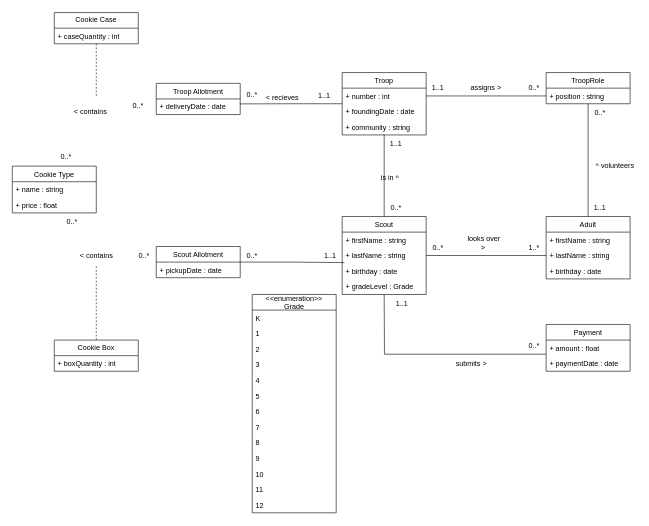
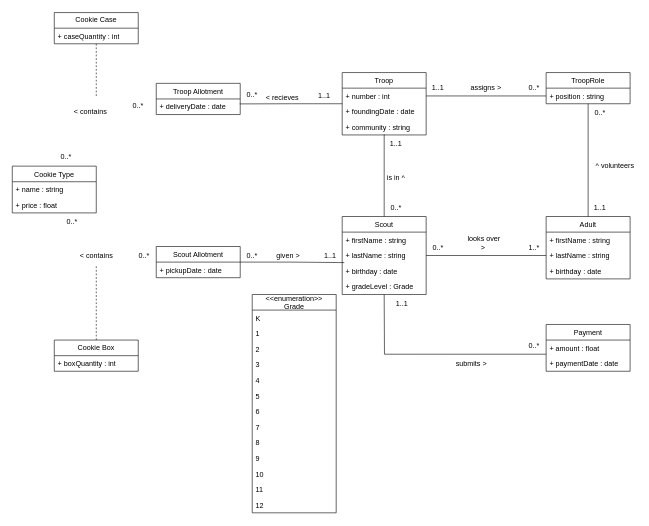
  <mxCell id="0" />
  <mxCell id="1" parent="0" />
  <mxCell id="2" value="Troop" style="swimlane;fontStyle=0;childLayout=stackLayout;horizontal=1;startSize=26;fillColor=none;horizontalStack=0;resizeParent=1;resizeParentMax=0;resizeLast=0;collapsible=1;marginBottom=0;" parent="1" vertex="1"><mxGeometry x="570" y="120" width="140" height="104" as="geometry" /></mxCell>
  <mxCell id="3" value="+ number : int" style="text;strokeColor=none;fillColor=none;align=left;verticalAlign=top;spacingLeft=4;spacingRight=4;overflow=hidden;rotatable=0;points=[[0,0.5],[1,0.5]];portConstraint=eastwest;" parent="2" vertex="1"><mxGeometry y="26" width="140" height="26" as="geometry" /></mxCell>
  <mxCell id="4" value="+ foundingDate : date" style="text;strokeColor=none;fillColor=none;align=left;verticalAlign=top;spacingLeft=4;spacingRight=4;overflow=hidden;rotatable=0;points=[[0,0.5],[1,0.5]];portConstraint=eastwest;" parent="2" vertex="1"><mxGeometry y="52" width="140" height="26" as="geometry" /></mxCell>
  <mxCell id="5" value="+ community : string" style="text;strokeColor=none;fillColor=none;align=left;verticalAlign=top;spacingLeft=4;spacingRight=4;overflow=hidden;rotatable=0;points=[[0,0.5],[1,0.5]];portConstraint=eastwest;" parent="2" vertex="1"><mxGeometry y="78" width="140" height="26" as="geometry" /></mxCell>
  <mxCell id="6" value="Scout" style="swimlane;fontStyle=0;childLayout=stackLayout;horizontal=1;startSize=26;fillColor=none;horizontalStack=0;resizeParent=1;resizeParentMax=0;resizeLast=0;collapsible=1;marginBottom=0;" parent="1" vertex="1"><mxGeometry x="570" y="360" width="140" height="130" as="geometry" /></mxCell>
  <mxCell id="7" value="+ firstName : string" style="text;strokeColor=none;fillColor=none;align=left;verticalAlign=top;spacingLeft=4;spacingRight=4;overflow=hidden;rotatable=0;points=[[0,0.5],[1,0.5]];portConstraint=eastwest;" parent="6" vertex="1"><mxGeometry y="26" width="140" height="26" as="geometry" /></mxCell>
  <mxCell id="8" value="+ lastName : string" style="text;strokeColor=none;fillColor=none;align=left;verticalAlign=top;spacingLeft=4;spacingRight=4;overflow=hidden;rotatable=0;points=[[0,0.5],[1,0.5]];portConstraint=eastwest;" parent="6" vertex="1"><mxGeometry y="52" width="140" height="26" as="geometry" /></mxCell>
  <mxCell id="9" value="+ birthday : date" style="text;strokeColor=none;fillColor=none;align=left;verticalAlign=top;spacingLeft=4;spacingRight=4;overflow=hidden;rotatable=0;points=[[0,0.5],[1,0.5]];portConstraint=eastwest;" parent="6" vertex="1"><mxGeometry y="78" width="140" height="26" as="geometry" /></mxCell>
  <mxCell id="10" value="+ gradeLevel : Grade" style="text;strokeColor=none;fillColor=none;align=left;verticalAlign=top;spacingLeft=4;spacingRight=4;overflow=hidden;rotatable=0;points=[[0,0.5],[1,0.5]];portConstraint=eastwest;" parent="6" vertex="1"><mxGeometry y="104" width="140" height="26" as="geometry" /></mxCell>
  <mxCell id="11" value="Adult" style="swimlane;fontStyle=0;childLayout=stackLayout;horizontal=1;startSize=26;fillColor=none;horizontalStack=0;resizeParent=1;resizeParentMax=0;resizeLast=0;collapsible=1;marginBottom=0;" parent="1" vertex="1"><mxGeometry x="910" y="360" width="140" height="104" as="geometry" /></mxCell>
  <mxCell id="12" value="+ firstName : string" style="text;strokeColor=none;fillColor=none;align=left;verticalAlign=top;spacingLeft=4;spacingRight=4;overflow=hidden;rotatable=0;points=[[0,0.5],[1,0.5]];portConstraint=eastwest;" parent="11" vertex="1"><mxGeometry y="26" width="140" height="26" as="geometry" /></mxCell>
  <mxCell id="13" value="+ lastName : string" style="text;strokeColor=none;fillColor=none;align=left;verticalAlign=top;spacingLeft=4;spacingRight=4;overflow=hidden;rotatable=0;points=[[0,0.5],[1,0.5]];portConstraint=eastwest;" parent="11" vertex="1"><mxGeometry y="52" width="140" height="26" as="geometry" /></mxCell>
  <mxCell id="14" value="+ birthday : date" style="text;strokeColor=none;fillColor=none;align=left;verticalAlign=top;spacingLeft=4;spacingRight=4;overflow=hidden;rotatable=0;points=[[0,0.5],[1,0.5]];portConstraint=eastwest;" parent="11" vertex="1"><mxGeometry y="78" width="140" height="26" as="geometry" /></mxCell>
  <mxCell id="15" style="edgeStyle=orthogonalEdgeStyle;rounded=0;orthogonalLoop=1;jettySize=auto;html=1;exitX=1;exitY=0.5;exitDx=0;exitDy=0;entryX=0;entryY=0.5;entryDx=0;entryDy=0;endArrow=none;endFill=0;" parent="1" source="8" target="13" edge="1"><mxGeometry relative="1" as="geometry" /></mxCell>
  <mxCell id="16" value="" style="endArrow=none;html=1;rounded=0;exitX=0.5;exitY=0;exitDx=0;exitDy=0;entryX=0.5;entryY=0.962;entryDx=0;entryDy=0;entryPerimeter=0;" parent="1" source="6" target="5" edge="1"><mxGeometry width="50" height="50" relative="1" as="geometry"><mxPoint x="760" y="300" as="sourcePoint" /><mxPoint x="590" y="230" as="targetPoint" /></mxGeometry></mxCell>
  <mxCell id="17" value="&lt;&lt;enumeration&gt;&gt;&#10;Grade" style="swimlane;fontStyle=0;childLayout=stackLayout;horizontal=1;startSize=26;fillColor=none;horizontalStack=0;resizeParent=1;resizeParentMax=0;resizeLast=0;collapsible=1;marginBottom=0;" parent="1" vertex="1"><mxGeometry x="420" y="490" width="140" height="364" as="geometry" /></mxCell>
  <mxCell id="18" value="K" style="text;strokeColor=none;fillColor=none;align=left;verticalAlign=top;spacingLeft=4;spacingRight=4;overflow=hidden;rotatable=0;points=[[0,0.5],[1,0.5]];portConstraint=eastwest;" parent="17" vertex="1"><mxGeometry y="26" width="140" height="26" as="geometry" /></mxCell>
  <mxCell id="19" value="1" style="text;strokeColor=none;fillColor=none;align=left;verticalAlign=top;spacingLeft=4;spacingRight=4;overflow=hidden;rotatable=0;points=[[0,0.5],[1,0.5]];portConstraint=eastwest;" parent="17" vertex="1"><mxGeometry y="52" width="140" height="26" as="geometry" /></mxCell>
  <mxCell id="20" value="2" style="text;strokeColor=none;fillColor=none;align=left;verticalAlign=top;spacingLeft=4;spacingRight=4;overflow=hidden;rotatable=0;points=[[0,0.5],[1,0.5]];portConstraint=eastwest;" parent="17" vertex="1"><mxGeometry y="78" width="140" height="26" as="geometry" /></mxCell>
  <mxCell id="21" value="3" style="text;strokeColor=none;fillColor=none;align=left;verticalAlign=top;spacingLeft=4;spacingRight=4;overflow=hidden;rotatable=0;points=[[0,0.5],[1,0.5]];portConstraint=eastwest;" parent="17" vertex="1"><mxGeometry y="104" width="140" height="26" as="geometry" /></mxCell>
  <mxCell id="22" value="4" style="text;strokeColor=none;fillColor=none;align=left;verticalAlign=top;spacingLeft=4;spacingRight=4;overflow=hidden;rotatable=0;points=[[0,0.5],[1,0.5]];portConstraint=eastwest;" parent="17" vertex="1"><mxGeometry y="130" width="140" height="26" as="geometry" /></mxCell>
  <mxCell id="23" value="5" style="text;strokeColor=none;fillColor=none;align=left;verticalAlign=top;spacingLeft=4;spacingRight=4;overflow=hidden;rotatable=0;points=[[0,0.5],[1,0.5]];portConstraint=eastwest;" parent="17" vertex="1"><mxGeometry y="156" width="140" height="26" as="geometry" /></mxCell>
  <mxCell id="24" value="6" style="text;strokeColor=none;fillColor=none;align=left;verticalAlign=top;spacingLeft=4;spacingRight=4;overflow=hidden;rotatable=0;points=[[0,0.5],[1,0.5]];portConstraint=eastwest;" parent="17" vertex="1"><mxGeometry y="182" width="140" height="26" as="geometry" /></mxCell>
  <mxCell id="25" value="7" style="text;strokeColor=none;fillColor=none;align=left;verticalAlign=top;spacingLeft=4;spacingRight=4;overflow=hidden;rotatable=0;points=[[0,0.5],[1,0.5]];portConstraint=eastwest;" parent="17" vertex="1"><mxGeometry y="208" width="140" height="26" as="geometry" /></mxCell>
  <mxCell id="26" value="8" style="text;strokeColor=none;fillColor=none;align=left;verticalAlign=top;spacingLeft=4;spacingRight=4;overflow=hidden;rotatable=0;points=[[0,0.5],[1,0.5]];portConstraint=eastwest;" parent="17" vertex="1"><mxGeometry y="234" width="140" height="26" as="geometry" /></mxCell>
  <mxCell id="27" value="9" style="text;strokeColor=none;fillColor=none;align=left;verticalAlign=top;spacingLeft=4;spacingRight=4;overflow=hidden;rotatable=0;points=[[0,0.5],[1,0.5]];portConstraint=eastwest;" parent="17" vertex="1"><mxGeometry y="260" width="140" height="26" as="geometry" /></mxCell>
  <mxCell id="28" value="10" style="text;strokeColor=none;fillColor=none;align=left;verticalAlign=top;spacingLeft=4;spacingRight=4;overflow=hidden;rotatable=0;points=[[0,0.5],[1,0.5]];portConstraint=eastwest;" parent="17" vertex="1"><mxGeometry y="286" width="140" height="26" as="geometry" /></mxCell>
  <mxCell id="29" value="11" style="text;strokeColor=none;fillColor=none;align=left;verticalAlign=top;spacingLeft=4;spacingRight=4;overflow=hidden;rotatable=0;points=[[0,0.5],[1,0.5]];portConstraint=eastwest;" parent="17" vertex="1"><mxGeometry y="312" width="140" height="26" as="geometry" /></mxCell>
  <mxCell id="30" value="12" style="text;strokeColor=none;fillColor=none;align=left;verticalAlign=top;spacingLeft=4;spacingRight=4;overflow=hidden;rotatable=0;points=[[0,0.5],[1,0.5]];portConstraint=eastwest;" parent="17" vertex="1"><mxGeometry y="338" width="140" height="26" as="geometry" /></mxCell>
  <mxCell id="31" value="TroopRole" style="swimlane;fontStyle=0;childLayout=stackLayout;horizontal=1;startSize=26;fillColor=none;horizontalStack=0;resizeParent=1;resizeParentMax=0;resizeLast=0;collapsible=1;marginBottom=0;" parent="1" vertex="1"><mxGeometry x="910" y="120" width="140" height="52" as="geometry" /></mxCell>
  <mxCell id="32" value="+ position : string" style="text;strokeColor=none;fillColor=none;align=left;verticalAlign=top;spacingLeft=4;spacingRight=4;overflow=hidden;rotatable=0;points=[[0,0.5],[1,0.5]];portConstraint=eastwest;" parent="31" vertex="1"><mxGeometry y="26" width="140" height="26" as="geometry" /></mxCell>
  <mxCell id="33" value="" style="endArrow=none;html=1;rounded=0;exitX=0.5;exitY=0;exitDx=0;exitDy=0;entryX=0.5;entryY=1;entryDx=0;entryDy=0;entryPerimeter=0;" parent="1" source="11" target="32" edge="1"><mxGeometry width="50" height="50" relative="1" as="geometry"><mxPoint x="760" y="290" as="sourcePoint" /><mxPoint x="980" y="270" as="targetPoint" /></mxGeometry></mxCell>
  <mxCell id="34" style="edgeStyle=orthogonalEdgeStyle;rounded=0;orthogonalLoop=1;jettySize=auto;html=1;exitX=1;exitY=0.5;exitDx=0;exitDy=0;entryX=0;entryY=0.5;entryDx=0;entryDy=0;endArrow=none;endFill=0;" parent="1" source="3" target="32" edge="1"><mxGeometry relative="1" as="geometry" /></mxCell>
  <mxCell id="35" value="assigns &amp;gt;" style="text;html=1;strokeColor=none;fillColor=none;align=center;verticalAlign=middle;whiteSpace=wrap;rounded=0;" parent="1" vertex="1"><mxGeometry x="780" y="130" width="60" height="30" as="geometry" /></mxCell>
  <mxCell id="36" value="^ volunteers" style="text;html=1;strokeColor=none;fillColor=none;align=center;verticalAlign=middle;whiteSpace=wrap;rounded=0;" parent="1" vertex="1"><mxGeometry x="990" y="260" width="70" height="30" as="geometry" /></mxCell>
  <mxCell id="37" value="1..1" style="text;html=1;strokeColor=none;fillColor=none;align=center;verticalAlign=middle;whiteSpace=wrap;rounded=0;" parent="1" vertex="1"><mxGeometry x="700" y="130" width="60" height="30" as="geometry" /></mxCell>
  <mxCell id="38" value="0..*" style="text;html=1;strokeColor=none;fillColor=none;align=center;verticalAlign=middle;whiteSpace=wrap;rounded=0;" parent="1" vertex="1"><mxGeometry x="860" y="130" width="60" height="30" as="geometry" /></mxCell>
  <mxCell id="39" value="0..*" style="text;html=1;strokeColor=none;fillColor=none;align=center;verticalAlign=middle;whiteSpace=wrap;rounded=0;" parent="1" vertex="1"><mxGeometry x="970" y="172" width="60" height="30" as="geometry" /></mxCell>
  <mxCell id="40" value="1..1" style="text;html=1;strokeColor=none;fillColor=none;align=center;verticalAlign=middle;whiteSpace=wrap;rounded=0;" parent="1" vertex="1"><mxGeometry x="970" y="330" width="60" height="30" as="geometry" /></mxCell>
- <mxCell id="41" value="is in ^" style="text;html=1;strokeColor=none;fillColor=none;align=center;verticalAlign=middle;whiteSpace=wrap;rounded=0;" parent="1" vertex="1"><mxGeometry x="620" y="280" width="60" height="30" as="geometry" /></mxCell>
+ <mxCell id="41" value="is in ^" style="text;html=1;strokeColor=none;fillColor=none;align=center;verticalAlign=middle;whiteSpace=wrap;rounded=0;" parent="1" vertex="1"><mxGeometry x="630" y="280" width="60" height="30" as="geometry" /></mxCell>
  <mxCell id="42" value="Cookie Type" style="swimlane;fontStyle=0;childLayout=stackLayout;horizontal=1;startSize=26;fillColor=none;horizontalStack=0;resizeParent=1;resizeParentMax=0;resizeLast=0;collapsible=1;marginBottom=0;" parent="1" vertex="1"><mxGeometry x="20" y="276" width="140" height="78" as="geometry" /></mxCell>
  <mxCell id="43" value="+ name : string" style="text;strokeColor=none;fillColor=none;align=left;verticalAlign=top;spacingLeft=4;spacingRight=4;overflow=hidden;rotatable=0;points=[[0,0.5],[1,0.5]];portConstraint=eastwest;" parent="42" vertex="1"><mxGeometry y="26" width="140" height="26" as="geometry" /></mxCell>
  <mxCell id="44" value="+ price : float" style="text;strokeColor=none;fillColor=none;align=left;verticalAlign=top;spacingLeft=4;spacingRight=4;overflow=hidden;rotatable=0;points=[[0,0.5],[1,0.5]];portConstraint=eastwest;" parent="42" vertex="1"><mxGeometry y="52" width="140" height="26" as="geometry" /></mxCell>
  <mxCell id="45" value="Troop Allotment" style="swimlane;fontStyle=0;childLayout=stackLayout;horizontal=1;startSize=26;fillColor=none;horizontalStack=0;resizeParent=1;resizeParentMax=0;resizeLast=0;collapsible=1;marginBottom=0;" parent="1" vertex="1"><mxGeometry x="260" y="138" width="140" height="52" as="geometry" /></mxCell>
  <mxCell id="46" value="+ deliveryDate : date" style="text;strokeColor=none;fillColor=none;align=left;verticalAlign=top;spacingLeft=4;spacingRight=4;overflow=hidden;rotatable=0;points=[[0,0.5],[1,0.5]];portConstraint=eastwest;" parent="45" vertex="1"><mxGeometry y="26" width="140" height="26" as="geometry" /></mxCell>
  <mxCell id="47" value="Scout Allotment" style="swimlane;fontStyle=0;childLayout=stackLayout;horizontal=1;startSize=26;fillColor=none;horizontalStack=0;resizeParent=1;resizeParentMax=0;resizeLast=0;collapsible=1;marginBottom=0;" parent="1" vertex="1"><mxGeometry x="260" y="410" width="140" height="52" as="geometry" /></mxCell>
  <mxCell id="48" value="+ pickupDate : date" style="text;strokeColor=none;fillColor=none;align=left;verticalAlign=top;spacingLeft=4;spacingRight=4;overflow=hidden;rotatable=0;points=[[0,0.5],[1,0.5]];portConstraint=eastwest;" parent="47" vertex="1"><mxGeometry y="26" width="140" height="26" as="geometry" /></mxCell>
  <mxCell id="49" style="edgeStyle=orthogonalEdgeStyle;rounded=0;orthogonalLoop=1;jettySize=auto;html=1;endArrow=none;endFill=0;exitX=-0.001;exitY=0.906;exitDx=0;exitDy=0;exitPerimeter=0;" parent="1" source="51" edge="1"><mxGeometry relative="1" as="geometry"><mxPoint x="640" y="490" as="targetPoint" /><mxPoint x="900" y="590" as="sourcePoint" /></mxGeometry></mxCell>
  <mxCell id="50" value="Payment" style="swimlane;fontStyle=0;childLayout=stackLayout;horizontal=1;startSize=26;fillColor=none;horizontalStack=0;resizeParent=1;resizeParentMax=0;resizeLast=0;collapsible=1;marginBottom=0;" parent="1" vertex="1"><mxGeometry x="910" y="540" width="140" height="78" as="geometry" /></mxCell>
  <mxCell id="51" value="+ amount : float" style="text;strokeColor=none;fillColor=none;align=left;verticalAlign=top;spacingLeft=4;spacingRight=4;overflow=hidden;rotatable=0;points=[[0,0.5],[1,0.5]];portConstraint=eastwest;" parent="50" vertex="1"><mxGeometry y="26" width="140" height="26" as="geometry" /></mxCell>
  <mxCell id="52" value="+ paymentDate : date" style="text;strokeColor=none;fillColor=none;align=left;verticalAlign=top;spacingLeft=4;spacingRight=4;overflow=hidden;rotatable=0;points=[[0,0.5],[1,0.5]];portConstraint=eastwest;" parent="50" vertex="1"><mxGeometry y="52" width="140" height="26" as="geometry" /></mxCell>
  <mxCell id="53" value="0..*" style="text;html=1;strokeColor=none;fillColor=none;align=center;verticalAlign=middle;whiteSpace=wrap;rounded=0;" parent="1" vertex="1"><mxGeometry x="390" y="142" width="60" height="30" as="geometry" /></mxCell>
  <mxCell id="54" value="0..*&lt;br&gt;" style="text;html=1;strokeColor=none;fillColor=none;align=center;verticalAlign=middle;whiteSpace=wrap;rounded=0;" parent="1" vertex="1"><mxGeometry x="390" y="410" width="60" height="30" as="geometry" /></mxCell>
+ <mxCell id="55" value="given &amp;gt;" style="text;html=1;strokeColor=none;fillColor=none;align=center;verticalAlign=middle;whiteSpace=wrap;rounded=0;" parent="1" vertex="1"><mxGeometry x="450" y="410" width="60" height="30" as="geometry" /></mxCell>
  <mxCell id="56" value="0..*" style="text;html=1;strokeColor=none;fillColor=none;align=center;verticalAlign=middle;whiteSpace=wrap;rounded=0;" parent="1" vertex="1"><mxGeometry x="630" y="330" width="60" height="30" as="geometry" /></mxCell>
  <mxCell id="57" value="1..1" style="text;html=1;strokeColor=none;fillColor=none;align=center;verticalAlign=middle;whiteSpace=wrap;rounded=0;" parent="1" vertex="1"><mxGeometry x="630" y="224" width="60" height="30" as="geometry" /></mxCell>
  <mxCell id="58" value="&amp;nbsp;looks over &amp;gt;" style="text;html=1;strokeColor=none;fillColor=none;align=center;verticalAlign=middle;whiteSpace=wrap;rounded=0;" parent="1" vertex="1"><mxGeometry x="770" y="390" width="70" height="30" as="geometry" /></mxCell>
  <mxCell id="59" value="0..*" style="text;html=1;strokeColor=none;fillColor=none;align=center;verticalAlign=middle;whiteSpace=wrap;rounded=0;" parent="1" vertex="1"><mxGeometry x="700" y="397" width="60" height="30" as="geometry" /></mxCell>
  <mxCell id="60" value="1..*" style="text;html=1;strokeColor=none;fillColor=none;align=center;verticalAlign=middle;whiteSpace=wrap;rounded=0;" parent="1" vertex="1"><mxGeometry x="860" y="397" width="60" height="30" as="geometry" /></mxCell>
  <mxCell id="61" value="1..1" style="text;html=1;strokeColor=none;fillColor=none;align=center;verticalAlign=middle;whiteSpace=wrap;rounded=0;" vertex="1" parent="1"><mxGeometry x="640" y="490" width="60" height="30" as="geometry" /></mxCell>
  <mxCell id="62" value="0..*" style="text;html=1;strokeColor=none;fillColor=none;align=center;verticalAlign=middle;whiteSpace=wrap;rounded=0;" vertex="1" parent="1"><mxGeometry x="860" y="560" width="60" height="30" as="geometry" /></mxCell>
  <mxCell id="63" value="submits &amp;gt;" style="text;html=1;align=center;verticalAlign=middle;resizable=0;points=[];autosize=1;strokeColor=none;fillColor=none;" vertex="1" parent="1"><mxGeometry x="745" y="590" width="80" height="30" as="geometry" /></mxCell>
  <mxCell id="64" value="1..1" style="text;html=1;strokeColor=none;fillColor=none;align=center;verticalAlign=middle;whiteSpace=wrap;rounded=0;" vertex="1" parent="1"><mxGeometry x="510" y="144" width="60" height="30" as="geometry" /></mxCell>
  <mxCell id="65" style="edgeStyle=orthogonalEdgeStyle;rounded=0;orthogonalLoop=1;jettySize=auto;html=1;entryX=0.993;entryY=-0.062;entryDx=0;entryDy=0;entryPerimeter=0;endArrow=none;endFill=0;" edge="1" parent="1" source="2"><mxGeometry relative="1" as="geometry"><mxPoint x="399.02" y="172.264" as="targetPoint" /></mxGeometry></mxCell>
  <mxCell id="66" value="&amp;lt; recieves" style="text;html=1;align=center;verticalAlign=middle;resizable=0;points=[];autosize=1;strokeColor=none;fillColor=none;" vertex="1" parent="1"><mxGeometry x="430" y="147" width="80" height="30" as="geometry" /></mxCell>
  <mxCell id="67" style="edgeStyle=orthogonalEdgeStyle;rounded=0;orthogonalLoop=1;jettySize=auto;html=1;endArrow=none;endFill=0;dashed=1;" edge="1" parent="1" source="68"><mxGeometry relative="1" as="geometry"><mxPoint x="160" y="160" as="targetPoint" /></mxGeometry></mxCell>
  <mxCell id="68" value="Cookie Case" style="swimlane;fontStyle=0;childLayout=stackLayout;horizontal=1;startSize=26;fillColor=none;horizontalStack=0;resizeParent=1;resizeParentMax=0;resizeLast=0;collapsible=1;marginBottom=0;whiteSpace=wrap;html=1;" vertex="1" parent="1"><mxGeometry x="90" y="20" width="140" height="52" as="geometry" /></mxCell>
  <mxCell id="69" value="+ caseQuantity : int" style="text;strokeColor=none;fillColor=none;align=left;verticalAlign=top;spacingLeft=4;spacingRight=4;overflow=hidden;rotatable=0;points=[[0,0.5],[1,0.5]];portConstraint=eastwest;whiteSpace=wrap;html=1;" vertex="1" parent="68"><mxGeometry y="26" width="140" height="26" as="geometry" /></mxCell>
  <mxCell id="70" style="edgeStyle=orthogonalEdgeStyle;rounded=0;orthogonalLoop=1;jettySize=auto;html=1;endArrow=none;endFill=0;dashed=1;" edge="1" parent="1" source="71"><mxGeometry relative="1" as="geometry"><mxPoint x="160" y="440" as="targetPoint" /></mxGeometry></mxCell>
  <mxCell id="71" value="Cookie Box" style="swimlane;fontStyle=0;childLayout=stackLayout;horizontal=1;startSize=26;fillColor=none;horizontalStack=0;resizeParent=1;resizeParentMax=0;resizeLast=0;collapsible=1;marginBottom=0;whiteSpace=wrap;html=1;" vertex="1" parent="1"><mxGeometry x="90" y="566" width="140" height="52" as="geometry" /></mxCell>
  <mxCell id="72" value="+ boxQuantity : int" style="text;strokeColor=none;fillColor=none;align=left;verticalAlign=top;spacingLeft=4;spacingRight=4;overflow=hidden;rotatable=0;points=[[0,0.5],[1,0.5]];portConstraint=eastwest;whiteSpace=wrap;html=1;" vertex="1" parent="71"><mxGeometry y="26" width="140" height="26" as="geometry" /></mxCell>
  <mxCell id="73" value="1..1" style="text;html=1;strokeColor=none;fillColor=none;align=center;verticalAlign=middle;whiteSpace=wrap;rounded=0;" vertex="1" parent="1"><mxGeometry x="520" y="410" width="60" height="30" as="geometry" /></mxCell>
  <mxCell id="74" value="0..*" style="text;html=1;strokeColor=none;fillColor=none;align=center;verticalAlign=middle;whiteSpace=wrap;rounded=0;" vertex="1" parent="1"><mxGeometry x="200" y="160" width="60" height="30" as="geometry" /></mxCell>
  <mxCell id="75" value="0..*" style="text;html=1;strokeColor=none;fillColor=none;align=center;verticalAlign=middle;whiteSpace=wrap;rounded=0;" vertex="1" parent="1"><mxGeometry x="80" y="246" width="60" height="30" as="geometry" /></mxCell>
  <mxCell id="76" value="0..*" style="text;html=1;strokeColor=none;fillColor=none;align=center;verticalAlign=middle;whiteSpace=wrap;rounded=0;" vertex="1" parent="1"><mxGeometry x="210" y="410" width="60" height="30" as="geometry" /></mxCell>
  <mxCell id="77" value="0..*" style="text;html=1;strokeColor=none;fillColor=none;align=center;verticalAlign=middle;whiteSpace=wrap;rounded=0;" vertex="1" parent="1"><mxGeometry x="90" y="354" width="60" height="30" as="geometry" /></mxCell>
  <mxCell id="78" style="edgeStyle=orthogonalEdgeStyle;rounded=0;orthogonalLoop=1;jettySize=auto;html=1;entryX=0.025;entryY=-0.045;entryDx=0;entryDy=0;entryPerimeter=0;endArrow=none;endFill=0;" edge="1" parent="1" source="47" target="9"><mxGeometry relative="1" as="geometry" /></mxCell>
  <mxCell id="79" value="&amp;lt; contains" style="text;html=1;align=center;verticalAlign=middle;resizable=0;points=[];autosize=1;strokeColor=none;fillColor=none;" vertex="1" parent="1"><mxGeometry x="110" y="170" width="80" height="30" as="geometry" /></mxCell>
  <mxCell id="80" value="&amp;lt; contains" style="text;html=1;align=center;verticalAlign=middle;resizable=0;points=[];autosize=1;strokeColor=none;fillColor=none;" vertex="1" parent="1"><mxGeometry x="120" y="410" width="80" height="30" as="geometry" /></mxCell>
